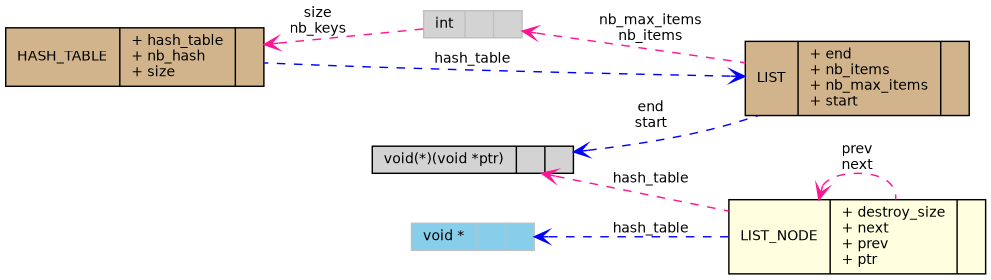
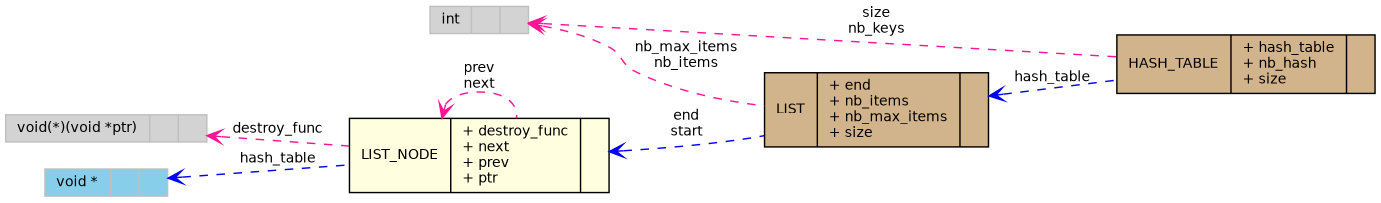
  digraph {
    rankdir=LR
    node [color=black fillcolor=tan fontname=Helvetica fontsize=10 shape=record style=filled]
    edge [arrowtail=open color=deeppink dir=back fontname=Helvetica fontsize=10 labelfontname=Helvetica labelfontsize=10 style=dashed]
    n1 [fontcolor=black height=0.2 label="{HASH_TABLE\n|+ hash_table\l+ nb_hash\l+ size\l|}" width=0.4]
    n2 [color=grey75 fillcolor=lightgrey height=0.2 label="{int\n||}" width=0.4]
-   n3 [height=0.2 label="{LIST\n|+ end\l+ nb_items\l+ nb_max_items\l+ start\l|}" width=0.4]
-   n4 [fillcolor=lightyellow height=0.2 label="{LIST_NODE\n|+ destroy_size\l+ next\l+ prev\l+ ptr\l|}" width=0.4]
-   n5 [fillcolor=lightgrey height=0.2 label="{void(*)(void *ptr)\n||}" width=0.4]
+   n3 [height=0.2 label="{LIST\n|+ end\l+ nb_items\l+ nb_max_items\l+ size\l|}" width=0.4]
+   n4 [fillcolor=lightyellow height=0.2 label="{LIST_NODE\n|+ destroy_func\l+ next\l+ prev\l+ ptr\l|}" width=0.4]
+   n5 [color=grey75 fillcolor=lightgrey height=0.2 label="{void(*)(void *ptr)\n||}" width=0.4]
    n6 [color=grey75 fillcolor=skyblue height=0.2 label="{void *\n||}" width=0.4]
-   n1 -> n2 [label="size\nnb_keys"]
+   n2 -> n1 [label="size\nnb_keys"]
    n2 -> n3 [label="nb_max_items\nnb_items"]
    n3 -> n1 [color=blue label=hash_table]
-   n5 -> n3 [color=blue label="end\nstart"]
+   n4 -> n3 [color=blue label="end\nstart"]
    n4 -> n4 [label="prev\nnext"]
-   n5 -> n4 [label=hash_table]
+   n5 -> n4 [label=destroy_func]
    n6 -> n4 [color=blue label=hash_table]
  }
